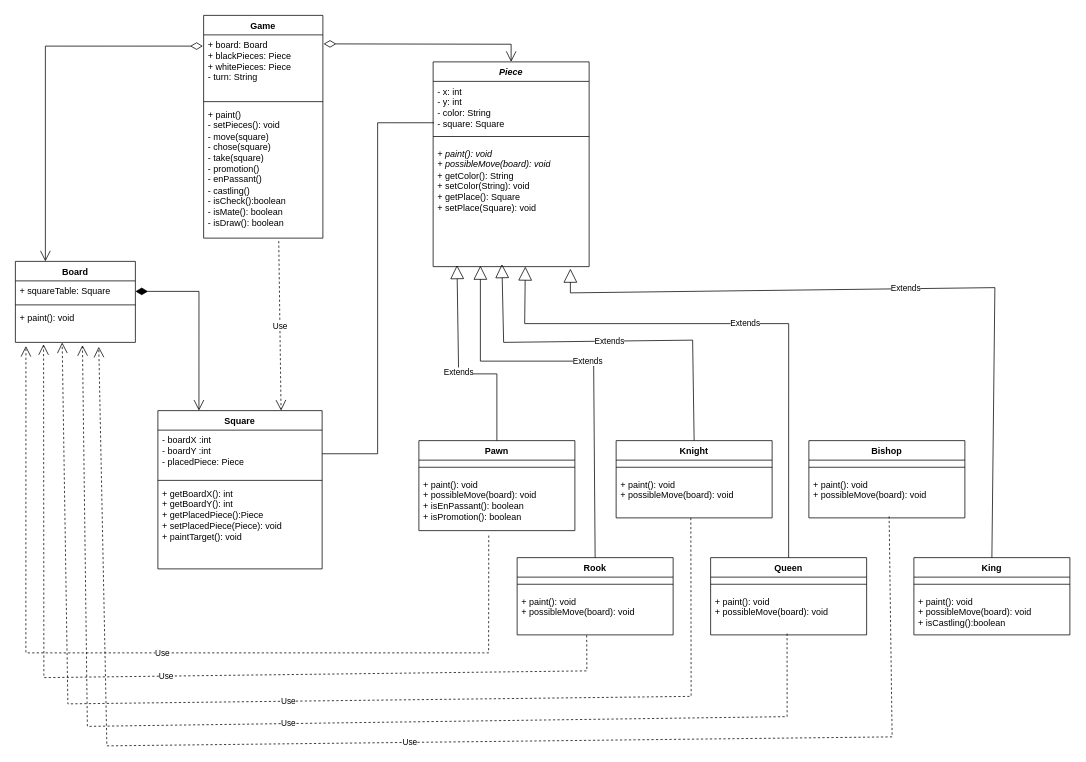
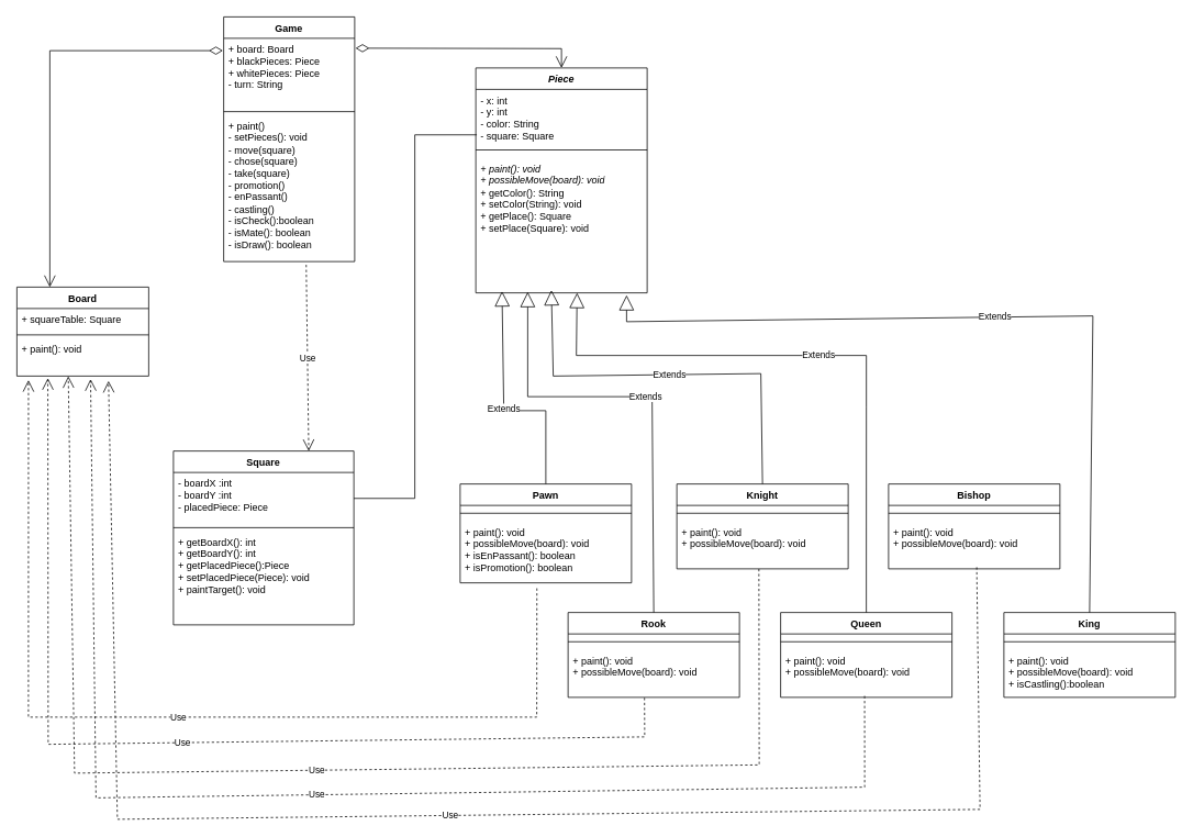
  <mxCell id="0" />
  <mxCell id="1" parent="0" />
  <mxCell id="2" value="Game" style="swimlane;fontStyle=1;align=center;verticalAlign=top;childLayout=stackLayout;horizontal=1;startSize=26;horizontalStack=0;resizeParent=1;resizeParentMax=0;resizeLast=0;collapsible=1;marginBottom=0;whiteSpace=wrap;html=1;" parent="1" vertex="1"><mxGeometry x="271" y="20" width="159" height="297" as="geometry" /></mxCell>
  <mxCell id="3" value="&lt;div&gt;+ board: Board&lt;/div&gt;&lt;div&gt;+ blackPieces: Piece&lt;/div&gt;&lt;div&gt;+ whitePieces: Piece&lt;/div&gt;&lt;div&gt;- turn: String&lt;/div&gt;&lt;div&gt;&lt;br&gt;&lt;/div&gt;" style="text;strokeColor=none;fillColor=none;align=left;verticalAlign=top;spacingLeft=4;spacingRight=4;overflow=hidden;rotatable=0;points=[[0,0.5],[1,0.5]];portConstraint=eastwest;whiteSpace=wrap;html=1;" parent="2" vertex="1"><mxGeometry y="26" width="159" height="85" as="geometry" /></mxCell>
  <mxCell id="4" value="" style="line;strokeWidth=1;fillColor=none;align=left;verticalAlign=middle;spacingTop=-1;spacingLeft=3;spacingRight=3;rotatable=0;labelPosition=right;points=[];portConstraint=eastwest;strokeColor=inherit;" parent="2" vertex="1"><mxGeometry y="111" width="159" height="8" as="geometry" /></mxCell>
  <mxCell id="5" value="&lt;div&gt;+ paint()&lt;br&gt;&lt;/div&gt;&lt;div&gt;- setPieces(): void&lt;/div&gt;&lt;div&gt;- move(square)&lt;br&gt;&lt;/div&gt;&lt;div&gt;- chose(square)&lt;/div&gt;&lt;div&gt;- take(square)&lt;/div&gt;&lt;div&gt;- promotion()&lt;/div&gt;&lt;div&gt;- enPassant()&lt;/div&gt;&lt;div&gt;- castling()&lt;/div&gt;&lt;div&gt;- isCheck():boolean&lt;/div&gt;&lt;div&gt;- isMate(): boolean&lt;/div&gt;&lt;div&gt;- isDraw(): boolean&lt;br&gt;&lt;/div&gt;&lt;div&gt;&lt;br&gt;&lt;/div&gt;&lt;div&gt;&lt;br&gt;&lt;/div&gt;" style="text;strokeColor=none;fillColor=none;align=left;verticalAlign=top;spacingLeft=4;spacingRight=4;overflow=hidden;rotatable=0;points=[[0,0.5],[1,0.5]];portConstraint=eastwest;whiteSpace=wrap;html=1;" parent="2" vertex="1"><mxGeometry y="119" width="159" height="178" as="geometry" /></mxCell>
  <mxCell id="6" value="Board" style="swimlane;fontStyle=1;align=center;verticalAlign=top;childLayout=stackLayout;horizontal=1;startSize=26;horizontalStack=0;resizeParent=1;resizeParentMax=0;resizeLast=0;collapsible=1;marginBottom=0;whiteSpace=wrap;html=1;" parent="1" vertex="1"><mxGeometry x="20" y="348" width="160" height="108" as="geometry" /></mxCell>
  <mxCell id="7" value="+ squareTable: Square " style="text;strokeColor=none;fillColor=none;align=left;verticalAlign=top;spacingLeft=4;spacingRight=4;overflow=hidden;rotatable=0;points=[[0,0.5],[1,0.5]];portConstraint=eastwest;whiteSpace=wrap;html=1;" parent="6" vertex="1"><mxGeometry y="26" width="160" height="28" as="geometry" /></mxCell>
  <mxCell id="8" value="" style="line;strokeWidth=1;fillColor=none;align=left;verticalAlign=middle;spacingTop=-1;spacingLeft=3;spacingRight=3;rotatable=0;labelPosition=right;points=[];portConstraint=eastwest;strokeColor=inherit;" parent="6" vertex="1"><mxGeometry y="54" width="160" height="8" as="geometry" /></mxCell>
  <mxCell id="9" value="&lt;div&gt;+ paint(): void&lt;/div&gt;" style="text;strokeColor=none;fillColor=none;align=left;verticalAlign=top;spacingLeft=4;spacingRight=4;overflow=hidden;rotatable=0;points=[[0,0.5],[1,0.5]];portConstraint=eastwest;whiteSpace=wrap;html=1;" parent="6" vertex="1"><mxGeometry y="62" width="160" height="46" as="geometry" /></mxCell>
  <mxCell id="10" value="Square" style="swimlane;fontStyle=1;align=center;verticalAlign=top;childLayout=stackLayout;horizontal=1;startSize=26;horizontalStack=0;resizeParent=1;resizeParentMax=0;resizeLast=0;collapsible=1;marginBottom=0;whiteSpace=wrap;html=1;" parent="1" vertex="1"><mxGeometry x="210" y="547" width="219" height="211" as="geometry" /></mxCell>
  <mxCell id="11" value="&lt;div&gt;- boardX :int&lt;/div&gt;&lt;div&gt;- boardY :int&lt;/div&gt;&lt;div&gt;- placedPiece: Piece &lt;br&gt;&lt;/div&gt;" style="text;strokeColor=none;fillColor=none;align=left;verticalAlign=top;spacingLeft=4;spacingRight=4;overflow=hidden;rotatable=0;points=[[0,0.5],[1,0.5]];portConstraint=eastwest;whiteSpace=wrap;html=1;" parent="10" vertex="1"><mxGeometry y="26" width="219" height="63" as="geometry" /></mxCell>
  <mxCell id="12" value="" style="line;strokeWidth=1;fillColor=none;align=left;verticalAlign=middle;spacingTop=-1;spacingLeft=3;spacingRight=3;rotatable=0;labelPosition=right;points=[];portConstraint=eastwest;strokeColor=inherit;" parent="10" vertex="1"><mxGeometry y="89" width="219" height="8" as="geometry" /></mxCell>
  <mxCell id="13" value="&lt;div&gt;+ getBoardX(): int&lt;br&gt;&lt;/div&gt;&lt;div&gt;+ getBoardY(): int&lt;/div&gt;&lt;div&gt;+ getPlacedPiece():Piece&lt;br&gt;&lt;/div&gt;+ setPlacedPiece(Piece): void&lt;br&gt;&lt;div&gt;+ paintTarget(): void&lt;br&gt;&lt;/div&gt;" style="text;strokeColor=none;fillColor=none;align=left;verticalAlign=top;spacingLeft=4;spacingRight=4;overflow=hidden;rotatable=0;points=[[0,0.5],[1,0.5]];portConstraint=eastwest;whiteSpace=wrap;html=1;" parent="10" vertex="1"><mxGeometry y="97" width="219" height="114" as="geometry" /></mxCell>
  <mxCell id="14" value="" style="endArrow=open;html=1;endSize=12;startArrow=diamondThin;startSize=14;startFill=0;edgeStyle=orthogonalEdgeStyle;align=left;verticalAlign=bottom;rounded=0;entryX=0.25;entryY=0;entryDx=0;entryDy=0;fontColor=#000000;exitX=-0.006;exitY=0.176;exitDx=0;exitDy=0;exitPerimeter=0;" parent="1" source="3" target="6" edge="1"><mxGeometry x="-1" y="3" relative="1" as="geometry"><mxPoint x="227" y="85" as="sourcePoint" /><mxPoint x="237" y="127" as="targetPoint" /></mxGeometry></mxCell>
- <mxCell id="15" value="" style="endArrow=open;html=1;endSize=12;startArrow=diamondThin;startSize=14;startFill=1;edgeStyle=orthogonalEdgeStyle;align=left;verticalAlign=bottom;rounded=0;exitX=1;exitY=0.5;exitDx=0;exitDy=0;entryX=0.25;entryY=0;entryDx=0;entryDy=0;" parent="1" source="7" target="10" edge="1"><mxGeometry x="-1" y="3" relative="1" as="geometry"><mxPoint x="244" y="394" as="sourcePoint" /><mxPoint x="404" y="394" as="targetPoint" /></mxGeometry></mxCell>
  <mxCell id="16" value="&lt;i&gt;Piece&lt;/i&gt;" style="swimlane;fontStyle=1;align=center;verticalAlign=top;childLayout=stackLayout;horizontal=1;startSize=26;horizontalStack=0;resizeParent=1;resizeParentMax=0;resizeLast=0;collapsible=1;marginBottom=0;whiteSpace=wrap;html=1;" parent="1" vertex="1"><mxGeometry x="577" y="82" width="208" height="273" as="geometry" /></mxCell>
  <mxCell id="17" value="&lt;div&gt;- x: int&lt;/div&gt;&lt;div&gt;- y: int&lt;/div&gt;&lt;div&gt;- color: String&lt;/div&gt;&lt;div&gt;- square: Square&lt;br&gt;&lt;/div&gt;&lt;div&gt;&lt;br&gt;&lt;/div&gt;" style="text;strokeColor=none;fillColor=none;align=left;verticalAlign=top;spacingLeft=4;spacingRight=4;overflow=hidden;rotatable=0;points=[[0,0.5],[1,0.5]];portConstraint=eastwest;whiteSpace=wrap;html=1;" parent="16" vertex="1"><mxGeometry y="26" width="208" height="64" as="geometry" /></mxCell>
  <mxCell id="18" value="" style="line;strokeWidth=1;fillColor=none;align=left;verticalAlign=middle;spacingTop=-1;spacingLeft=3;spacingRight=3;rotatable=0;labelPosition=right;points=[];portConstraint=eastwest;strokeColor=inherit;" parent="16" vertex="1"><mxGeometry y="90" width="208" height="19" as="geometry" /></mxCell>
  <mxCell id="19" value="&lt;div&gt;&lt;i&gt;+ paint(): void&lt;/i&gt;&lt;/div&gt;&lt;div&gt;&lt;i&gt;+ possibleMove(board): void&lt;br&gt;&lt;/i&gt;&lt;/div&gt;&lt;div&gt;+ getColor(): String&lt;br&gt;&lt;/div&gt;&lt;div&gt;+ setColor(String): void&lt;/div&gt;&lt;div&gt;+ getPlace(): Square&lt;/div&gt;&lt;div&gt;+ setPlace(Square): void&lt;br&gt;&lt;/div&gt;" style="text;strokeColor=none;fillColor=none;align=left;verticalAlign=top;spacingLeft=4;spacingRight=4;overflow=hidden;rotatable=0;points=[[0,0.5],[1,0.5]];portConstraint=eastwest;whiteSpace=wrap;html=1;" parent="16" vertex="1"><mxGeometry y="109" width="208" height="164" as="geometry" /></mxCell>
  <mxCell id="20" value="Pawn" style="swimlane;fontStyle=1;align=center;verticalAlign=top;childLayout=stackLayout;horizontal=1;startSize=26;horizontalStack=0;resizeParent=1;resizeParentMax=0;resizeLast=0;collapsible=1;marginBottom=0;whiteSpace=wrap;html=1;" parent="1" vertex="1"><mxGeometry x="558" y="587" width="208" height="120" as="geometry" /></mxCell>
  <mxCell id="21" value="" style="line;strokeWidth=1;fillColor=none;align=left;verticalAlign=middle;spacingTop=-1;spacingLeft=3;spacingRight=3;rotatable=0;labelPosition=right;points=[];portConstraint=eastwest;strokeColor=inherit;" parent="20" vertex="1"><mxGeometry y="26" width="208" height="19" as="geometry" /></mxCell>
  <mxCell id="22" value="&lt;div&gt;+ paint(): void&lt;/div&gt;&lt;div&gt;+ possibleMove(board): void&lt;br&gt;&lt;/div&gt;&lt;div&gt;+ isEnPassant(): boolean&lt;/div&gt;&lt;div&gt;+ isPromotion(): boolean&lt;br&gt;&lt;/div&gt;&lt;div&gt;&lt;br&gt;&lt;/div&gt;" style="text;strokeColor=none;fillColor=none;align=left;verticalAlign=top;spacingLeft=4;spacingRight=4;overflow=hidden;rotatable=0;points=[[0,0.5],[1,0.5]];portConstraint=eastwest;whiteSpace=wrap;html=1;" parent="20" vertex="1"><mxGeometry y="45" width="208" height="75" as="geometry" /></mxCell>
  <mxCell id="23" value="" style="endArrow=open;html=1;endSize=12;startArrow=diamondThin;startSize=14;startFill=0;edgeStyle=orthogonalEdgeStyle;align=left;verticalAlign=bottom;rounded=0;entryX=0.5;entryY=0;entryDx=0;entryDy=0;" parent="1" target="16" edge="1"><mxGeometry x="-1" y="3" relative="1" as="geometry"><mxPoint x="431" y="58" as="sourcePoint" /><mxPoint x="710" y="92" as="targetPoint" /></mxGeometry></mxCell>
  <mxCell id="24" value="" style="endArrow=none;html=1;edgeStyle=orthogonalEdgeStyle;rounded=0;exitX=1;exitY=0.5;exitDx=0;exitDy=0;entryX=0.006;entryY=0.862;entryDx=0;entryDy=0;entryPerimeter=0;" parent="1" source="11" target="17" edge="1"><mxGeometry relative="1" as="geometry"><mxPoint x="466" y="464" as="sourcePoint" /><mxPoint x="511" y="292" as="targetPoint" /></mxGeometry></mxCell>
  <mxCell id="25" value="Use" style="endArrow=open;endSize=12;dashed=1;html=1;rounded=0;entryX=0.75;entryY=0;entryDx=0;entryDy=0;exitX=0.63;exitY=1.022;exitDx=0;exitDy=0;exitPerimeter=0;" parent="1" source="5" target="10" edge="1"><mxGeometry width="160" relative="1" as="geometry"><mxPoint x="372" y="283" as="sourcePoint" /><mxPoint x="449" y="391" as="targetPoint" /></mxGeometry></mxCell>
  <mxCell id="26" value="Knight" style="swimlane;fontStyle=1;align=center;verticalAlign=top;childLayout=stackLayout;horizontal=1;startSize=26;horizontalStack=0;resizeParent=1;resizeParentMax=0;resizeLast=0;collapsible=1;marginBottom=0;whiteSpace=wrap;html=1;" parent="1" vertex="1"><mxGeometry x="821" y="587" width="208" height="103" as="geometry" /></mxCell>
  <mxCell id="27" value="" style="line;strokeWidth=1;fillColor=none;align=left;verticalAlign=middle;spacingTop=-1;spacingLeft=3;spacingRight=3;rotatable=0;labelPosition=right;points=[];portConstraint=eastwest;strokeColor=inherit;" parent="26" vertex="1"><mxGeometry y="26" width="208" height="19" as="geometry" /></mxCell>
  <mxCell id="28" value="&lt;div&gt;+ paint(): void&lt;/div&gt;&lt;div&gt;+ possibleMove(board): void&lt;br&gt;&lt;/div&gt;" style="text;strokeColor=none;fillColor=none;align=left;verticalAlign=top;spacingLeft=4;spacingRight=4;overflow=hidden;rotatable=0;points=[[0,0.5],[1,0.5]];portConstraint=eastwest;whiteSpace=wrap;html=1;" parent="26" vertex="1"><mxGeometry y="45" width="208" height="58" as="geometry" /></mxCell>
  <mxCell id="29" value="Bishop" style="swimlane;fontStyle=1;align=center;verticalAlign=top;childLayout=stackLayout;horizontal=1;startSize=26;horizontalStack=0;resizeParent=1;resizeParentMax=0;resizeLast=0;collapsible=1;marginBottom=0;whiteSpace=wrap;html=1;" parent="1" vertex="1"><mxGeometry x="1078" y="587" width="208" height="103" as="geometry" /></mxCell>
  <mxCell id="30" value="" style="line;strokeWidth=1;fillColor=none;align=left;verticalAlign=middle;spacingTop=-1;spacingLeft=3;spacingRight=3;rotatable=0;labelPosition=right;points=[];portConstraint=eastwest;strokeColor=inherit;" parent="29" vertex="1"><mxGeometry y="26" width="208" height="19" as="geometry" /></mxCell>
  <mxCell id="31" value="&lt;div&gt;+ paint(): void&lt;/div&gt;&lt;div&gt;+ possibleMove(board): void&lt;br&gt;&lt;/div&gt;" style="text;strokeColor=none;fillColor=none;align=left;verticalAlign=top;spacingLeft=4;spacingRight=4;overflow=hidden;rotatable=0;points=[[0,0.5],[1,0.5]];portConstraint=eastwest;whiteSpace=wrap;html=1;" parent="29" vertex="1"><mxGeometry y="45" width="208" height="58" as="geometry" /></mxCell>
  <mxCell id="32" value="Rook" style="swimlane;fontStyle=1;align=center;verticalAlign=top;childLayout=stackLayout;horizontal=1;startSize=26;horizontalStack=0;resizeParent=1;resizeParentMax=0;resizeLast=0;collapsible=1;marginBottom=0;whiteSpace=wrap;html=1;" parent="1" vertex="1"><mxGeometry x="689" y="743" width="208" height="103" as="geometry" /></mxCell>
  <mxCell id="33" value="" style="line;strokeWidth=1;fillColor=none;align=left;verticalAlign=middle;spacingTop=-1;spacingLeft=3;spacingRight=3;rotatable=0;labelPosition=right;points=[];portConstraint=eastwest;strokeColor=inherit;" parent="32" vertex="1"><mxGeometry y="26" width="208" height="19" as="geometry" /></mxCell>
  <mxCell id="34" value="&lt;div&gt;+ paint(): void&lt;/div&gt;&lt;div&gt;+ possibleMove(board): void&lt;br&gt;&lt;/div&gt;" style="text;strokeColor=none;fillColor=none;align=left;verticalAlign=top;spacingLeft=4;spacingRight=4;overflow=hidden;rotatable=0;points=[[0,0.5],[1,0.5]];portConstraint=eastwest;whiteSpace=wrap;html=1;" parent="32" vertex="1"><mxGeometry y="45" width="208" height="58" as="geometry" /></mxCell>
  <mxCell id="35" value="Queen" style="swimlane;fontStyle=1;align=center;verticalAlign=top;childLayout=stackLayout;horizontal=1;startSize=26;horizontalStack=0;resizeParent=1;resizeParentMax=0;resizeLast=0;collapsible=1;marginBottom=0;whiteSpace=wrap;html=1;" parent="1" vertex="1"><mxGeometry x="947" y="743" width="208" height="103" as="geometry" /></mxCell>
  <mxCell id="36" value="" style="line;strokeWidth=1;fillColor=none;align=left;verticalAlign=middle;spacingTop=-1;spacingLeft=3;spacingRight=3;rotatable=0;labelPosition=right;points=[];portConstraint=eastwest;strokeColor=inherit;" parent="35" vertex="1"><mxGeometry y="26" width="208" height="19" as="geometry" /></mxCell>
  <mxCell id="37" value="&lt;div&gt;+ paint(): void&lt;/div&gt;&lt;div&gt;+ possibleMove(board): void&lt;br&gt;&lt;/div&gt;" style="text;strokeColor=none;fillColor=none;align=left;verticalAlign=top;spacingLeft=4;spacingRight=4;overflow=hidden;rotatable=0;points=[[0,0.5],[1,0.5]];portConstraint=eastwest;whiteSpace=wrap;html=1;" parent="35" vertex="1"><mxGeometry y="45" width="208" height="58" as="geometry" /></mxCell>
  <mxCell id="38" value="King" style="swimlane;fontStyle=1;align=center;verticalAlign=top;childLayout=stackLayout;horizontal=1;startSize=26;horizontalStack=0;resizeParent=1;resizeParentMax=0;resizeLast=0;collapsible=1;marginBottom=0;whiteSpace=wrap;html=1;" parent="1" vertex="1"><mxGeometry x="1218" y="743" width="208" height="103" as="geometry" /></mxCell>
  <mxCell id="39" value="" style="line;strokeWidth=1;fillColor=none;align=left;verticalAlign=middle;spacingTop=-1;spacingLeft=3;spacingRight=3;rotatable=0;labelPosition=right;points=[];portConstraint=eastwest;strokeColor=inherit;" parent="38" vertex="1"><mxGeometry y="26" width="208" height="19" as="geometry" /></mxCell>
  <mxCell id="40" value="&lt;div&gt;+ paint(): void&lt;/div&gt;&lt;div&gt;+ possibleMove(board): void&lt;/div&gt;&lt;div&gt;+ isCastling():boolean&lt;br&gt;&lt;/div&gt;" style="text;strokeColor=none;fillColor=none;align=left;verticalAlign=top;spacingLeft=4;spacingRight=4;overflow=hidden;rotatable=0;points=[[0,0.5],[1,0.5]];portConstraint=eastwest;whiteSpace=wrap;html=1;" parent="38" vertex="1"><mxGeometry y="45" width="208" height="58" as="geometry" /></mxCell>
  <mxCell id="41" value="Extends" style="endArrow=block;endSize=16;endFill=0;html=1;rounded=0;exitX=0.5;exitY=0;exitDx=0;exitDy=0;entryX=0.303;entryY=0.993;entryDx=0;entryDy=0;entryPerimeter=0;" parent="1" target="19" edge="1"><mxGeometry width="160" relative="1" as="geometry"><mxPoint x="793" y="743" as="sourcePoint" /><mxPoint x="637" y="349" as="targetPoint" /><Array as="points"><mxPoint x="791" y="481" /><mxPoint x="640" y="481" /></Array></mxGeometry></mxCell>
  <mxCell id="42" value="Extends" style="endArrow=block;endSize=16;endFill=0;html=1;rounded=0;entryX=0.153;entryY=0.988;entryDx=0;entryDy=0;entryPerimeter=0;exitX=0.5;exitY=0;exitDx=0;exitDy=0;" parent="1" source="20" target="19" edge="1"><mxGeometry width="160" relative="1" as="geometry"><mxPoint x="666" y="580" as="sourcePoint" /><mxPoint x="607.004" y="349" as="targetPoint" /><Array as="points"><mxPoint x="662" y="498" /><mxPoint x="611" y="498" /></Array></mxGeometry></mxCell>
  <mxCell id="43" value="Extends" style="endArrow=block;endSize=16;endFill=0;html=1;rounded=0;exitX=0.5;exitY=0;exitDx=0;exitDy=0;entryX=0.591;entryY=1;entryDx=0;entryDy=0;entryPerimeter=0;" parent="1" source="35" target="19" edge="1"><mxGeometry width="160" relative="1" as="geometry"><mxPoint x="1051" y="741" as="sourcePoint" /><mxPoint x="698.998" y="381.996" as="targetPoint" /><Array as="points"><mxPoint x="1051.07" y="494.01" /><mxPoint x="1051.07" y="431.01" /><mxPoint x="699.07" y="431.01" /></Array></mxGeometry></mxCell>
  <mxCell id="44" value="Extends" style="endArrow=block;endSize=16;endFill=0;html=1;rounded=0;entryX=0.441;entryY=0.98;entryDx=0;entryDy=0;exitX=0.5;exitY=0;exitDx=0;exitDy=0;entryPerimeter=0;" parent="1" source="26" target="19" edge="1"><mxGeometry width="160" relative="1" as="geometry"><mxPoint x="1047" y="499" as="sourcePoint" /><mxPoint x="671" y="368" as="targetPoint" /><Array as="points"><mxPoint x="923" y="453" /><mxPoint x="671" y="456" /></Array></mxGeometry></mxCell>
  <mxCell id="45" value="Extends" style="endArrow=block;endSize=16;endFill=0;html=1;rounded=0;exitX=0.5;exitY=0;exitDx=0;exitDy=0;entryX=0.88;entryY=1.017;entryDx=0;entryDy=0;entryPerimeter=0;" parent="1" source="38" target="19" edge="1"><mxGeometry width="160" relative="1" as="geometry"><mxPoint x="1248" y="438" as="sourcePoint" /><mxPoint x="1328" y="304" as="targetPoint" /><Array as="points"><mxPoint x="1326" y="383" /><mxPoint x="760" y="390" /></Array></mxGeometry></mxCell>
  <mxCell id="46" value="Use" style="endArrow=open;endSize=12;dashed=1;html=1;rounded=0;exitX=0.448;exitY=1.088;exitDx=0;exitDy=0;exitPerimeter=0;entryX=0.088;entryY=1.106;entryDx=0;entryDy=0;entryPerimeter=0;" parent="1" source="22" target="9" edge="1"><mxGeometry width="160" relative="1" as="geometry"><mxPoint x="456" y="869" as="sourcePoint" /><mxPoint x="331" y="870" as="targetPoint" /><Array as="points"><mxPoint x="651" y="870" /><mxPoint x="34" y="870" /></Array></mxGeometry></mxCell>
  <mxCell id="47" value="Use" style="endArrow=open;endSize=12;dashed=1;html=1;rounded=0;exitX=0.446;exitY=1.01;exitDx=0;exitDy=0;exitPerimeter=0;entryX=0.235;entryY=1.055;entryDx=0;entryDy=0;entryPerimeter=0;" parent="1" source="34" target="9" edge="1"><mxGeometry width="160" relative="1" as="geometry"><mxPoint x="692" y="995" as="sourcePoint" /><mxPoint x="852" y="995" as="targetPoint" /><Array as="points"><mxPoint x="782" y="894" /><mxPoint x="58" y="903" /></Array></mxGeometry></mxCell>
  <mxCell id="48" value="Use" style="endArrow=open;endSize=12;dashed=1;html=1;rounded=0;exitX=0.479;exitY=1.002;exitDx=0;exitDy=0;exitPerimeter=0;entryX=0.39;entryY=1.004;entryDx=0;entryDy=0;entryPerimeter=0;" parent="1" source="28" target="9" edge="1"><mxGeometry width="160" relative="1" as="geometry"><mxPoint x="880" y="909" as="sourcePoint" /><mxPoint x="1040" y="909" as="targetPoint" /><Array as="points"><mxPoint x="921" y="928" /><mxPoint x="90" y="938" /></Array></mxGeometry></mxCell>
  <mxCell id="49" value="Use" style="endArrow=open;endSize=12;dashed=1;html=1;rounded=0;exitX=0.49;exitY=0.97;exitDx=0;exitDy=0;exitPerimeter=0;entryX=0.559;entryY=1.081;entryDx=0;entryDy=0;entryPerimeter=0;" parent="1" source="37" target="9" edge="1"><mxGeometry width="160" relative="1" as="geometry"><mxPoint x="1061" y="997" as="sourcePoint" /><mxPoint x="1221" y="997" as="targetPoint" /><Array as="points"><mxPoint x="1049" y="955" /><mxPoint x="116" y="968" /></Array></mxGeometry></mxCell>
  <mxCell id="50" value="Use" style="endArrow=open;endSize=12;dashed=1;html=1;rounded=0;entryX=0.695;entryY=1.128;entryDx=0;entryDy=0;entryPerimeter=0;" parent="1" target="9" edge="1"><mxGeometry width="160" relative="1" as="geometry"><mxPoint x="1185" y="688" as="sourcePoint" /><mxPoint x="1433" y="979" as="targetPoint" /><Array as="points"><mxPoint x="1189" y="982" /><mxPoint x="142" y="994" /></Array></mxGeometry></mxCell>
